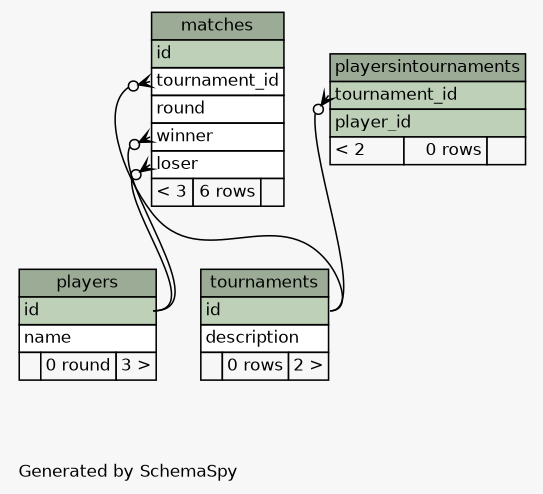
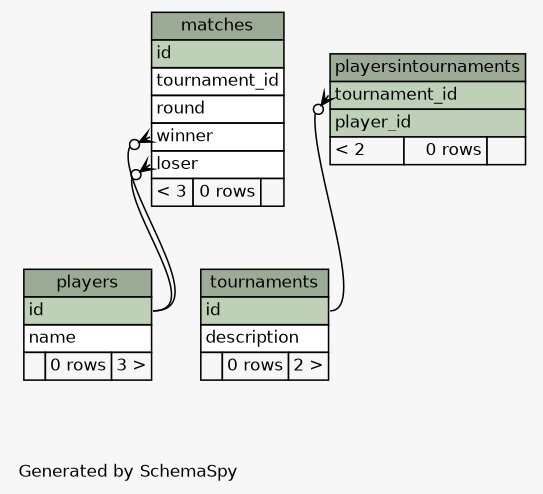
  digraph {
    bgcolor="#f7f7f7"
    fontname="DejaVu Sans"
    fontsize=11
    label="\nGenerated by SchemaSpy"
    labeljust=l
    nodesep=0.18
    rankdir=TB
    ranksep=0.46
    node [fontname="DejaVu Sans" fontsize=11 shape=plaintext]
    edge [arrowhead=none arrowsize=0.8 arrowtail=crowodot dir=back fontname="DejaVu Sans" headport="id:e" tailport="tournament_id:w"]
-   n1 [label=<     <TABLE BORDER="0" CELLBORDER="1" CELLSPACING="0" BGCOLOR="#ffffff">       <TR><TD COLSPAN="3" BGCOLOR="#9bab96" ALIGN="CENTER">matches</TD></TR>       <TR><TD PORT="id" COLSPAN="3" BGCOLOR="#bed1b8" ALIGN="LEFT">id</TD></TR>       <TR><TD PORT="tournament_id" COLSPAN="3" ALIGN="LEFT">tournament_id</TD></TR>       <TR><TD PORT="round" COLSPAN="3" ALIGN="LEFT">round</TD></TR>       <TR><TD PORT="winner" COLSPAN="3" ALIGN="LEFT">winner</TD></TR>       <TR><TD PORT="loser" COLSPAN="3" ALIGN="LEFT">loser</TD></TR>       <TR><TD ALIGN="LEFT" BGCOLOR="#f7f7f7">&lt; 3</TD><TD ALIGN="RIGHT" BGCOLOR="#f7f7f7">6 rows</TD><TD ALIGN="RIGHT" BGCOLOR="#f7f7f7">  </TD></TR>     </TABLE>>]
-   n2 [label=<     <TABLE BORDER="0" CELLBORDER="1" CELLSPACING="0" BGCOLOR="#ffffff">       <TR><TD COLSPAN="3" BGCOLOR="#9bab96" ALIGN="CENTER">players</TD></TR>       <TR><TD PORT="id" COLSPAN="3" BGCOLOR="#bed1b8" ALIGN="LEFT">id</TD></TR>       <TR><TD PORT="name" COLSPAN="3" ALIGN="LEFT">name</TD></TR>       <TR><TD ALIGN="LEFT" BGCOLOR="#f7f7f7">  </TD><TD ALIGN="RIGHT" BGCOLOR="#f7f7f7">0 round</TD><TD ALIGN="RIGHT" BGCOLOR="#f7f7f7">3 &gt;</TD></TR>     </TABLE>>]
+   n1 [label=<     <TABLE BORDER="0" CELLBORDER="1" CELLSPACING="0" BGCOLOR="#ffffff">       <TR><TD COLSPAN="3" BGCOLOR="#9bab96" ALIGN="CENTER">matches</TD></TR>       <TR><TD PORT="id" COLSPAN="3" BGCOLOR="#bed1b8" ALIGN="LEFT">id</TD></TR>       <TR><TD PORT="tournament_id" COLSPAN="3" ALIGN="LEFT">tournament_id</TD></TR>       <TR><TD PORT="round" COLSPAN="3" ALIGN="LEFT">round</TD></TR>       <TR><TD PORT="winner" COLSPAN="3" ALIGN="LEFT">winner</TD></TR>       <TR><TD PORT="loser" COLSPAN="3" ALIGN="LEFT">loser</TD></TR>       <TR><TD ALIGN="LEFT" BGCOLOR="#f7f7f7">&lt; 3</TD><TD ALIGN="RIGHT" BGCOLOR="#f7f7f7">0 rows</TD><TD ALIGN="RIGHT" BGCOLOR="#f7f7f7">  </TD></TR>     </TABLE>>]
+   n2 [label=<     <TABLE BORDER="0" CELLBORDER="1" CELLSPACING="0" BGCOLOR="#ffffff">       <TR><TD COLSPAN="3" BGCOLOR="#9bab96" ALIGN="CENTER">players</TD></TR>       <TR><TD PORT="id" COLSPAN="3" BGCOLOR="#bed1b8" ALIGN="LEFT">id</TD></TR>       <TR><TD PORT="name" COLSPAN="3" ALIGN="LEFT">name</TD></TR>       <TR><TD ALIGN="LEFT" BGCOLOR="#f7f7f7">  </TD><TD ALIGN="RIGHT" BGCOLOR="#f7f7f7">0 rows</TD><TD ALIGN="RIGHT" BGCOLOR="#f7f7f7">3 &gt;</TD></TR>     </TABLE>>]
    n3 [label=<     <TABLE BORDER="0" CELLBORDER="1" CELLSPACING="0" BGCOLOR="#ffffff">       <TR><TD COLSPAN="3" BGCOLOR="#9bab96" ALIGN="CENTER">tournaments</TD></TR>       <TR><TD PORT="id" COLSPAN="3" BGCOLOR="#bed1b8" ALIGN="LEFT">id</TD></TR>       <TR><TD PORT="description" COLSPAN="3" ALIGN="LEFT">description</TD></TR>       <TR><TD ALIGN="LEFT" BGCOLOR="#f7f7f7">  </TD><TD ALIGN="RIGHT" BGCOLOR="#f7f7f7">0 rows</TD><TD ALIGN="RIGHT" BGCOLOR="#f7f7f7">2 &gt;</TD></TR>     </TABLE>>]
    n4 [label=<     <TABLE BORDER="0" CELLBORDER="1" CELLSPACING="0" BGCOLOR="#ffffff">       <TR><TD COLSPAN="3" BGCOLOR="#9bab96" ALIGN="CENTER">playersintournaments</TD></TR>       <TR><TD PORT="tournament_id" COLSPAN="3" BGCOLOR="#bed1b8" ALIGN="LEFT">tournament_id</TD></TR>       <TR><TD PORT="player_id" COLSPAN="3" BGCOLOR="#bed1b8" ALIGN="LEFT">player_id</TD></TR>       <TR><TD ALIGN="LEFT" BGCOLOR="#f7f7f7">&lt; 2</TD><TD ALIGN="RIGHT" BGCOLOR="#f7f7f7">0 rows</TD><TD ALIGN="RIGHT" BGCOLOR="#f7f7f7">  </TD></TR>     </TABLE>>]
    n1 -> n2 [tailport="loser:w"]
    n1 -> n2 [tailport="winner:w"]
-   n1 -> n3
    n4 -> n3
  }
